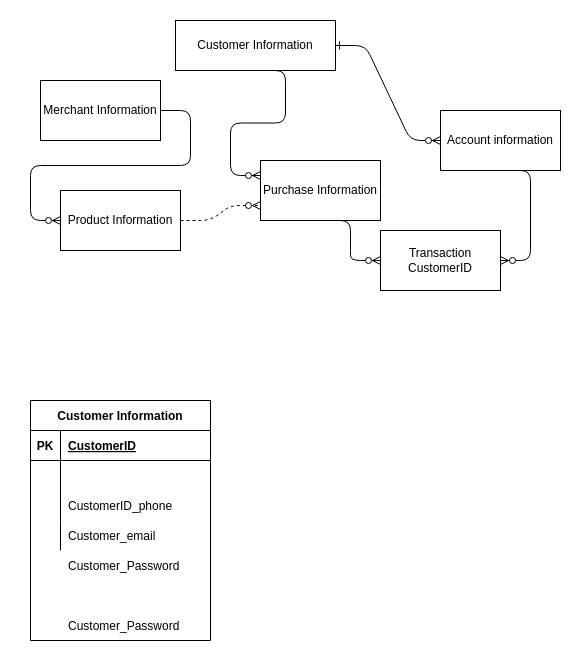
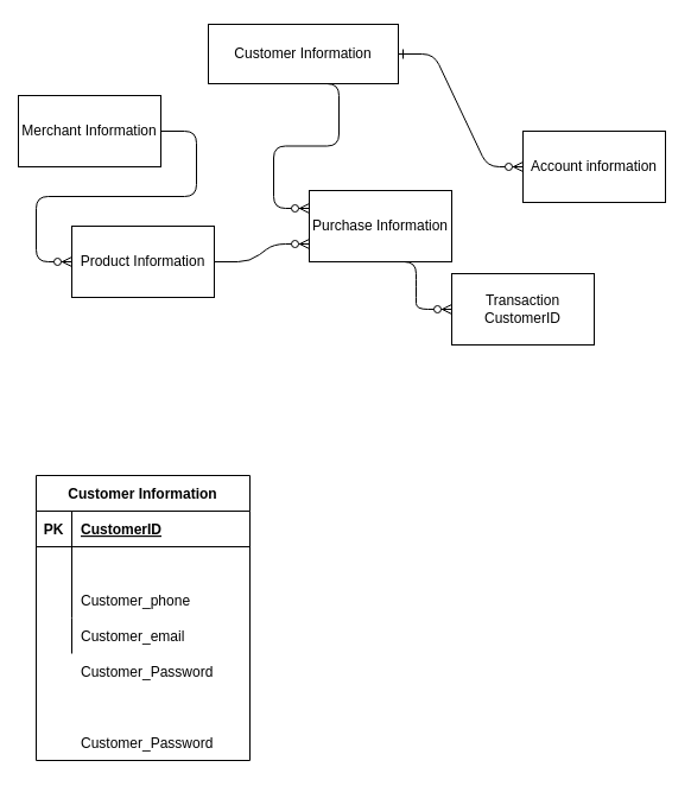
  <mxCell id="0" />
  <mxCell id="1" parent="0" />
  <mxCell id="2" value="" style="edgeStyle=entityRelationEdgeStyle;endArrow=ERzeroToMany;startArrow=ERone;endFill=1;startFill=0;exitX=1;exitY=0.5;exitDx=0;exitDy=0;entryX=0;entryY=0.5;entryDx=0;entryDy=0;" parent="1" source="3" target="7" edge="1"><mxGeometry width="100" height="100" relative="1" as="geometry"><mxPoint x="80" y="225" as="sourcePoint" /><mxPoint x="200" y="155" as="targetPoint" /></mxGeometry></mxCell>
  <mxCell id="3" value="Customer Information" style="rounded=0;whiteSpace=wrap;html=1;" vertex="1" parent="1"><mxGeometry x="175" y="20" width="160" height="50" as="geometry" /></mxCell>
  <mxCell id="4" value="Purchase Information" style="rounded=0;whiteSpace=wrap;html=1;" vertex="1" parent="1"><mxGeometry x="260" y="160" width="120" height="60" as="geometry" /></mxCell>
  <mxCell id="5" value="Transaction CustomerID" style="rounded=0;whiteSpace=wrap;html=1;" vertex="1" parent="1"><mxGeometry x="380" y="230" width="120" height="60" as="geometry" /></mxCell>
- <mxCell id="6" value="Merchant Information" style="rounded=0;whiteSpace=wrap;html=1;" vertex="1" parent="1"><mxGeometry x="40" y="80" width="120" height="60" as="geometry" /></mxCell>
+ <mxCell id="6" value="Merchant Information" style="rounded=0;whiteSpace=wrap;html=1;" vertex="1" parent="1"><mxGeometry x="15" y="80" width="120" height="60" as="geometry" /></mxCell>
  <mxCell id="7" value="Account information" style="rounded=0;whiteSpace=wrap;html=1;" vertex="1" parent="1"><mxGeometry x="440" y="110" width="120" height="60" as="geometry" /></mxCell>
  <mxCell id="8" value="Product Information" style="rounded=0;whiteSpace=wrap;html=1;" vertex="1" parent="1"><mxGeometry x="60" y="190" width="120" height="60" as="geometry" /></mxCell>
  <mxCell id="9" value="" style="edgeStyle=entityRelationEdgeStyle;fontSize=12;html=1;endArrow=ERzeroToMany;endFill=1;exitX=0.5;exitY=1;exitDx=0;exitDy=0;" edge="1" parent="1" source="4" target="5"><mxGeometry width="100" height="100" relative="1" as="geometry"><mxPoint x="120" y="580" as="sourcePoint" /><mxPoint x="220" y="480" as="targetPoint" /></mxGeometry></mxCell>
  <mxCell id="10" value="" style="edgeStyle=entityRelationEdgeStyle;fontSize=12;html=1;endArrow=ERzeroToMany;endFill=1;exitX=0.5;exitY=1;exitDx=0;exitDy=0;entryX=0;entryY=0.25;entryDx=0;entryDy=0;" edge="1" parent="1" source="3" target="4"><mxGeometry width="100" height="100" relative="1" as="geometry"><mxPoint x="120" y="580" as="sourcePoint" /><mxPoint x="220" y="480" as="targetPoint" /></mxGeometry></mxCell>
- <mxCell id="11" value="" style="edgeStyle=entityRelationEdgeStyle;fontSize=12;html=1;endArrow=ERzeroToMany;endFill=1;exitX=0.5;exitY=1;exitDx=0;exitDy=0;entryX=1;entryY=0.5;entryDx=0;entryDy=0;" edge="1" parent="1" source="7" target="5"><mxGeometry width="100" height="100" relative="1" as="geometry"><mxPoint x="120" y="580" as="sourcePoint" /><mxPoint x="460" y="370" as="targetPoint" /></mxGeometry></mxCell>
- <mxCell id="12" value="" style="edgeStyle=entityRelationEdgeStyle;fontSize=12;html=1;endArrow=ERzeroToMany;endFill=1;exitX=1;exitY=0.5;exitDx=0;exitDy=0;entryX=0;entryY=0.75;entryDx=0;entryDy=0;dashed=1;" edge="1" parent="1" source="8" target="4"><mxGeometry width="100" height="100" relative="1" as="geometry"><mxPoint x="120" y="580" as="sourcePoint" /><mxPoint x="330" y="350" as="targetPoint" /></mxGeometry></mxCell>
+ <mxCell id="12" value="" style="edgeStyle=entityRelationEdgeStyle;fontSize=12;html=1;endArrow=ERzeroToMany;endFill=1;exitX=1;exitY=0.5;exitDx=0;exitDy=0;entryX=0;entryY=0.75;entryDx=0;entryDy=0;" edge="1" parent="1" source="8" target="4"><mxGeometry width="100" height="100" relative="1" as="geometry"><mxPoint x="120" y="580" as="sourcePoint" /><mxPoint x="330" y="350" as="targetPoint" /></mxGeometry></mxCell>
  <mxCell id="13" value="" style="edgeStyle=entityRelationEdgeStyle;fontSize=12;html=1;endArrow=ERzeroToMany;endFill=1;" edge="1" parent="1" source="6"><mxGeometry width="100" height="100" relative="1" as="geometry"><mxPoint x="120" y="580" as="sourcePoint" /><mxPoint x="60" y="220" as="targetPoint" /></mxGeometry></mxCell>
  <mxCell id="14" value="" style="group" vertex="1" connectable="0" parent="1"><mxGeometry x="20" y="350" width="190" height="290" as="geometry" /></mxCell>
  <mxCell id="15" value="" style="group" vertex="1" connectable="0" parent="14"><mxGeometry x="10" y="50" width="180" height="240" as="geometry" /></mxCell>
  <mxCell id="16" value="Customer_Password" style="shape=partialRectangle;connectable=0;fillColor=none;top=0;left=0;bottom=0;right=0;align=left;spacingLeft=6;overflow=hidden;" vertex="1" parent="15"><mxGeometry x="30" y="150" width="150" height="30" as="geometry" /></mxCell>
  <mxCell id="17" value="Customer_Password" style="shape=partialRectangle;connectable=0;fillColor=none;top=0;left=0;bottom=0;right=0;align=left;spacingLeft=6;overflow=hidden;" vertex="1" parent="15"><mxGeometry x="30" y="210" width="150" height="30" as="geometry" /></mxCell>
  <mxCell id="18" value="" style="group" vertex="1" connectable="0" parent="15"><mxGeometry width="180" height="240" as="geometry" /></mxCell>
  <mxCell id="19" value="Customer Information" style="shape=table;startSize=30;container=1;collapsible=1;childLayout=tableLayout;fixedRows=1;rowLines=0;fontStyle=1;align=center;resizeLast=1;" vertex="1" parent="18"><mxGeometry width="180" height="240" as="geometry" /></mxCell>
  <mxCell id="20" value="" style="shape=partialRectangle;collapsible=0;dropTarget=0;pointerEvents=0;fillColor=none;top=0;left=0;bottom=1;right=0;points=[[0,0.5],[1,0.5]];portConstraint=eastwest;" vertex="1" parent="19"><mxGeometry y="30" width="180" height="30" as="geometry" /></mxCell>
  <mxCell id="21" value="PK" style="shape=partialRectangle;connectable=0;fillColor=none;top=0;left=0;bottom=0;right=0;fontStyle=1;overflow=hidden;" vertex="1" parent="20"><mxGeometry width="30" height="30" as="geometry" /></mxCell>
  <mxCell id="22" value="CustomerID" style="shape=partialRectangle;connectable=0;fillColor=none;top=0;left=0;bottom=0;right=0;align=left;spacingLeft=6;fontStyle=5;overflow=hidden;" vertex="1" parent="20"><mxGeometry x="30" width="150" height="30" as="geometry" /></mxCell>
  <mxCell id="23" value="" style="shape=partialRectangle;collapsible=0;dropTarget=0;pointerEvents=0;fillColor=none;top=0;left=0;bottom=0;right=0;points=[[0,0.5],[1,0.5]];portConstraint=eastwest;" vertex="1" parent="19"><mxGeometry y="60" width="180" height="30" as="geometry" /></mxCell>
  <mxCell id="24" value="" style="shape=partialRectangle;connectable=0;fillColor=none;top=0;left=0;bottom=0;right=0;editable=1;overflow=hidden;" vertex="1" parent="23"><mxGeometry width="30" height="30" as="geometry" /></mxCell>
  <mxCell id="25" value="" style="shape=partialRectangle;collapsible=0;dropTarget=0;pointerEvents=0;fillColor=none;top=0;left=0;bottom=0;right=0;points=[[0,0.5],[1,0.5]];portConstraint=eastwest;" vertex="1" parent="19"><mxGeometry y="90" width="180" height="30" as="geometry" /></mxCell>
  <mxCell id="26" value="" style="shape=partialRectangle;connectable=0;fillColor=none;top=0;left=0;bottom=0;right=0;editable=1;overflow=hidden;" vertex="1" parent="25"><mxGeometry width="30" height="30" as="geometry" /></mxCell>
- <mxCell id="27" value="CustomerID_phone" style="shape=partialRectangle;connectable=0;fillColor=none;top=0;left=0;bottom=0;right=0;align=left;spacingLeft=6;overflow=hidden;" vertex="1" parent="25"><mxGeometry x="30" width="150" height="30" as="geometry" /></mxCell>
+ <mxCell id="27" value="Customer_phone" style="shape=partialRectangle;connectable=0;fillColor=none;top=0;left=0;bottom=0;right=0;align=left;spacingLeft=6;overflow=hidden;" vertex="1" parent="25"><mxGeometry x="30" width="150" height="30" as="geometry" /></mxCell>
  <mxCell id="28" value="" style="shape=partialRectangle;collapsible=0;dropTarget=0;pointerEvents=0;fillColor=none;top=0;left=0;bottom=0;right=0;points=[[0,0.5],[1,0.5]];portConstraint=eastwest;" vertex="1" parent="19"><mxGeometry y="120" width="180" height="30" as="geometry" /></mxCell>
  <mxCell id="29" value="" style="shape=partialRectangle;connectable=0;fillColor=none;top=0;left=0;bottom=0;right=0;editable=1;overflow=hidden;" vertex="1" parent="28"><mxGeometry width="30" height="30" as="geometry" /></mxCell>
  <mxCell id="30" value="Customer_email" style="shape=partialRectangle;connectable=0;fillColor=none;top=0;left=0;bottom=0;right=0;align=left;spacingLeft=6;overflow=hidden;" vertex="1" parent="28"><mxGeometry x="30" width="150" height="30" as="geometry" /></mxCell>
  <mxCell id="31" value="" style="shape=partialRectangle;connectable=0;fillColor=none;top=0;left=0;bottom=0;right=0;align=left;spacingLeft=6;overflow=hidden;" vertex="1" parent="18"><mxGeometry x="30" y="180" width="150" height="30" as="geometry" /></mxCell>
